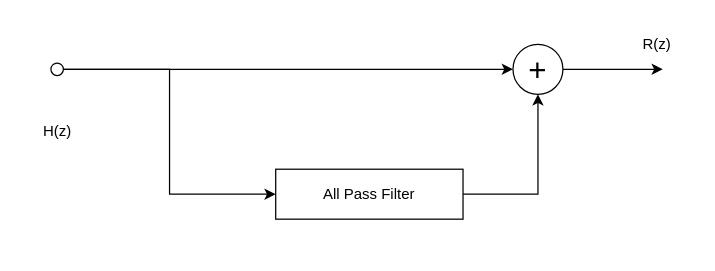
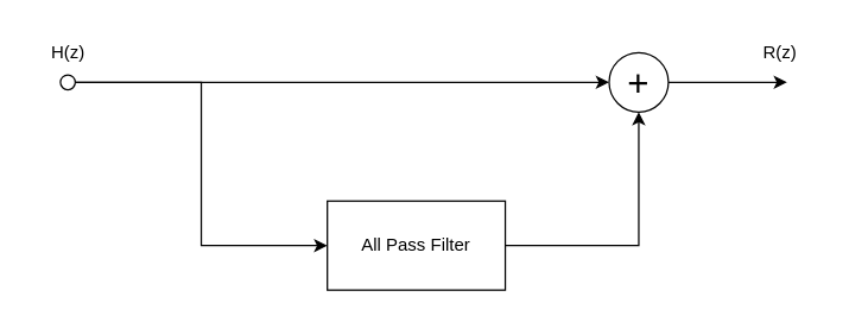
  <mxCell id="0" />
  <mxCell id="1" parent="0" />
  <mxCell id="2" style="edgeStyle=orthogonalEdgeStyle;rounded=0;orthogonalLoop=1;jettySize=auto;html=1;entryX=0.5;entryY=1;entryDx=0;entryDy=0;" edge="1" parent="1" source="3" target="5"><mxGeometry relative="1" as="geometry" /></mxCell>
- <mxCell id="3" value="All Pass Filter" style="rounded=0;whiteSpace=wrap;html=1;" vertex="1" parent="1"><mxGeometry x="220" y="135" width="150" height="40" as="geometry" /></mxCell>
+ <mxCell id="3" value="All Pass Filter" style="rounded=0;whiteSpace=wrap;html=1;" vertex="1" parent="1"><mxGeometry x="220" y="135" width="120" height="60" as="geometry" /></mxCell>
  <mxCell id="4" style="edgeStyle=orthogonalEdgeStyle;rounded=0;orthogonalLoop=1;jettySize=auto;html=1;" edge="1" parent="1" source="5"><mxGeometry relative="1" as="geometry"><mxPoint x="530" y="55" as="targetPoint" /></mxGeometry></mxCell>
  <mxCell id="5" value="&lt;div style=&quot;&quot;&gt;&lt;span style=&quot;font-size: 25px; background-color: initial;&quot;&gt;+&lt;/span&gt;&lt;/div&gt;" style="ellipse;whiteSpace=wrap;html=1;aspect=fixed;align=center;" vertex="1" parent="1"><mxGeometry x="410" y="35" width="40" height="40" as="geometry" /></mxCell>
  <mxCell id="6" style="edgeStyle=orthogonalEdgeStyle;rounded=0;orthogonalLoop=1;jettySize=auto;html=1;entryX=0;entryY=0.5;entryDx=0;entryDy=0;" edge="1" parent="1" source="8" target="5"><mxGeometry relative="1" as="geometry" /></mxCell>
  <mxCell id="7" style="edgeStyle=orthogonalEdgeStyle;rounded=0;orthogonalLoop=1;jettySize=auto;html=1;entryX=0;entryY=0.5;entryDx=0;entryDy=0;" edge="1" parent="1" source="8" target="3"><mxGeometry relative="1" as="geometry" /></mxCell>
  <mxCell id="8" value="" style="ellipse;whiteSpace=wrap;html=1;aspect=fixed;" vertex="1" parent="1"><mxGeometry x="40" y="50" width="10" height="10" as="geometry" /></mxCell>
- <mxCell id="9" value="H(z)" style="text;html=1;align=center;verticalAlign=middle;resizable=0;points=[];autosize=1;strokeColor=none;fillColor=none;dashed=1;" vertex="1" parent="1"><mxGeometry x="20" y="90" width="50" height="30" as="geometry" /></mxCell>
+ <mxCell id="9" value="H(z)" style="text;html=1;align=center;verticalAlign=middle;resizable=0;points=[];autosize=1;strokeColor=none;fillColor=none;dashed=1;" vertex="1" parent="1"><mxGeometry x="20" y="20" width="50" height="30" as="geometry" /></mxCell>
  <mxCell id="10" value="R(z)" style="text;html=1;align=center;verticalAlign=middle;resizable=0;points=[];autosize=1;strokeColor=none;fillColor=none;dashed=1;" vertex="1" parent="1"><mxGeometry x="500" y="20" width="50" height="30" as="geometry" /></mxCell>
